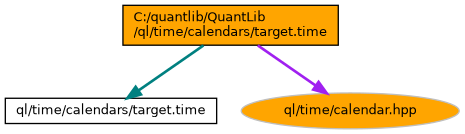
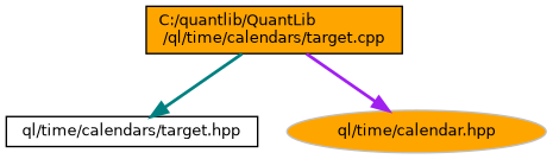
  digraph {
    node [color=black fillcolor=orange fontname=Helvetica fontsize=10 shape=box style=filled]
    edge [fontname=Helvetica fontsize=10 labelfontname=Helvetica labelfontsize=10 style=bold]
-   n1 [fontcolor=black height=0.2 label="C:/quantlib/QuantLib\l/ql/time/calendars/target.time" width=0.4]
-   n2 [fillcolor=white height=0.2 label="ql/time/calendars/target.time" width=0.4]
+   n1 [fontcolor=black height=0.2 label="C:/quantlib/QuantLib\l/ql/time/calendars/target.cpp" width=0.4]
+   n2 [fillcolor=white height=0.2 label="ql/time/calendars/target.hpp" width=0.4]
    n3 [color=grey75 height=0.2 label="ql/time/calendar.hpp" shape=ellipse width=0.4]
    n1 -> n2 [color=teal]
    n1 -> n3 [color=purple]
  }
